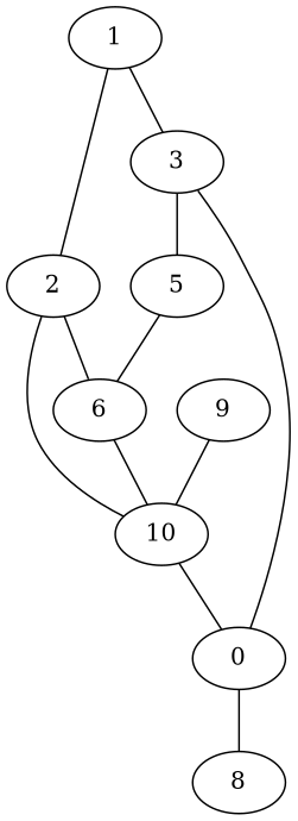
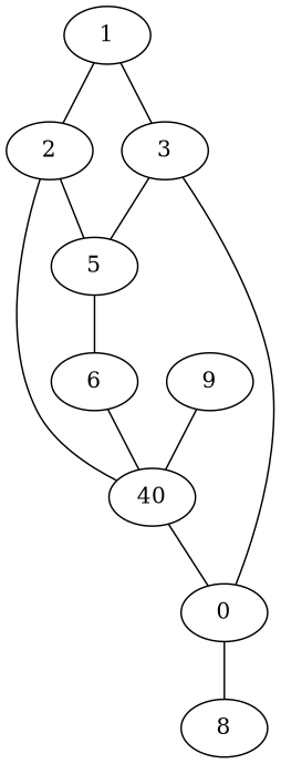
  strict graph {
    opti=4
    1
    2
    3
    6
    n5 [label=0]
    5
-   10
+   10 [label=40]
    8
    9
    1 -- 2
    1 -- 3
-   2 -- 6
+   2 -- 5
    3 -- n5
    3 -- 5
    6 -- 10
    n5 -- 8
    5 -- 6
    10 -- 2
    10 -- n5
    9 -- 10
  }
